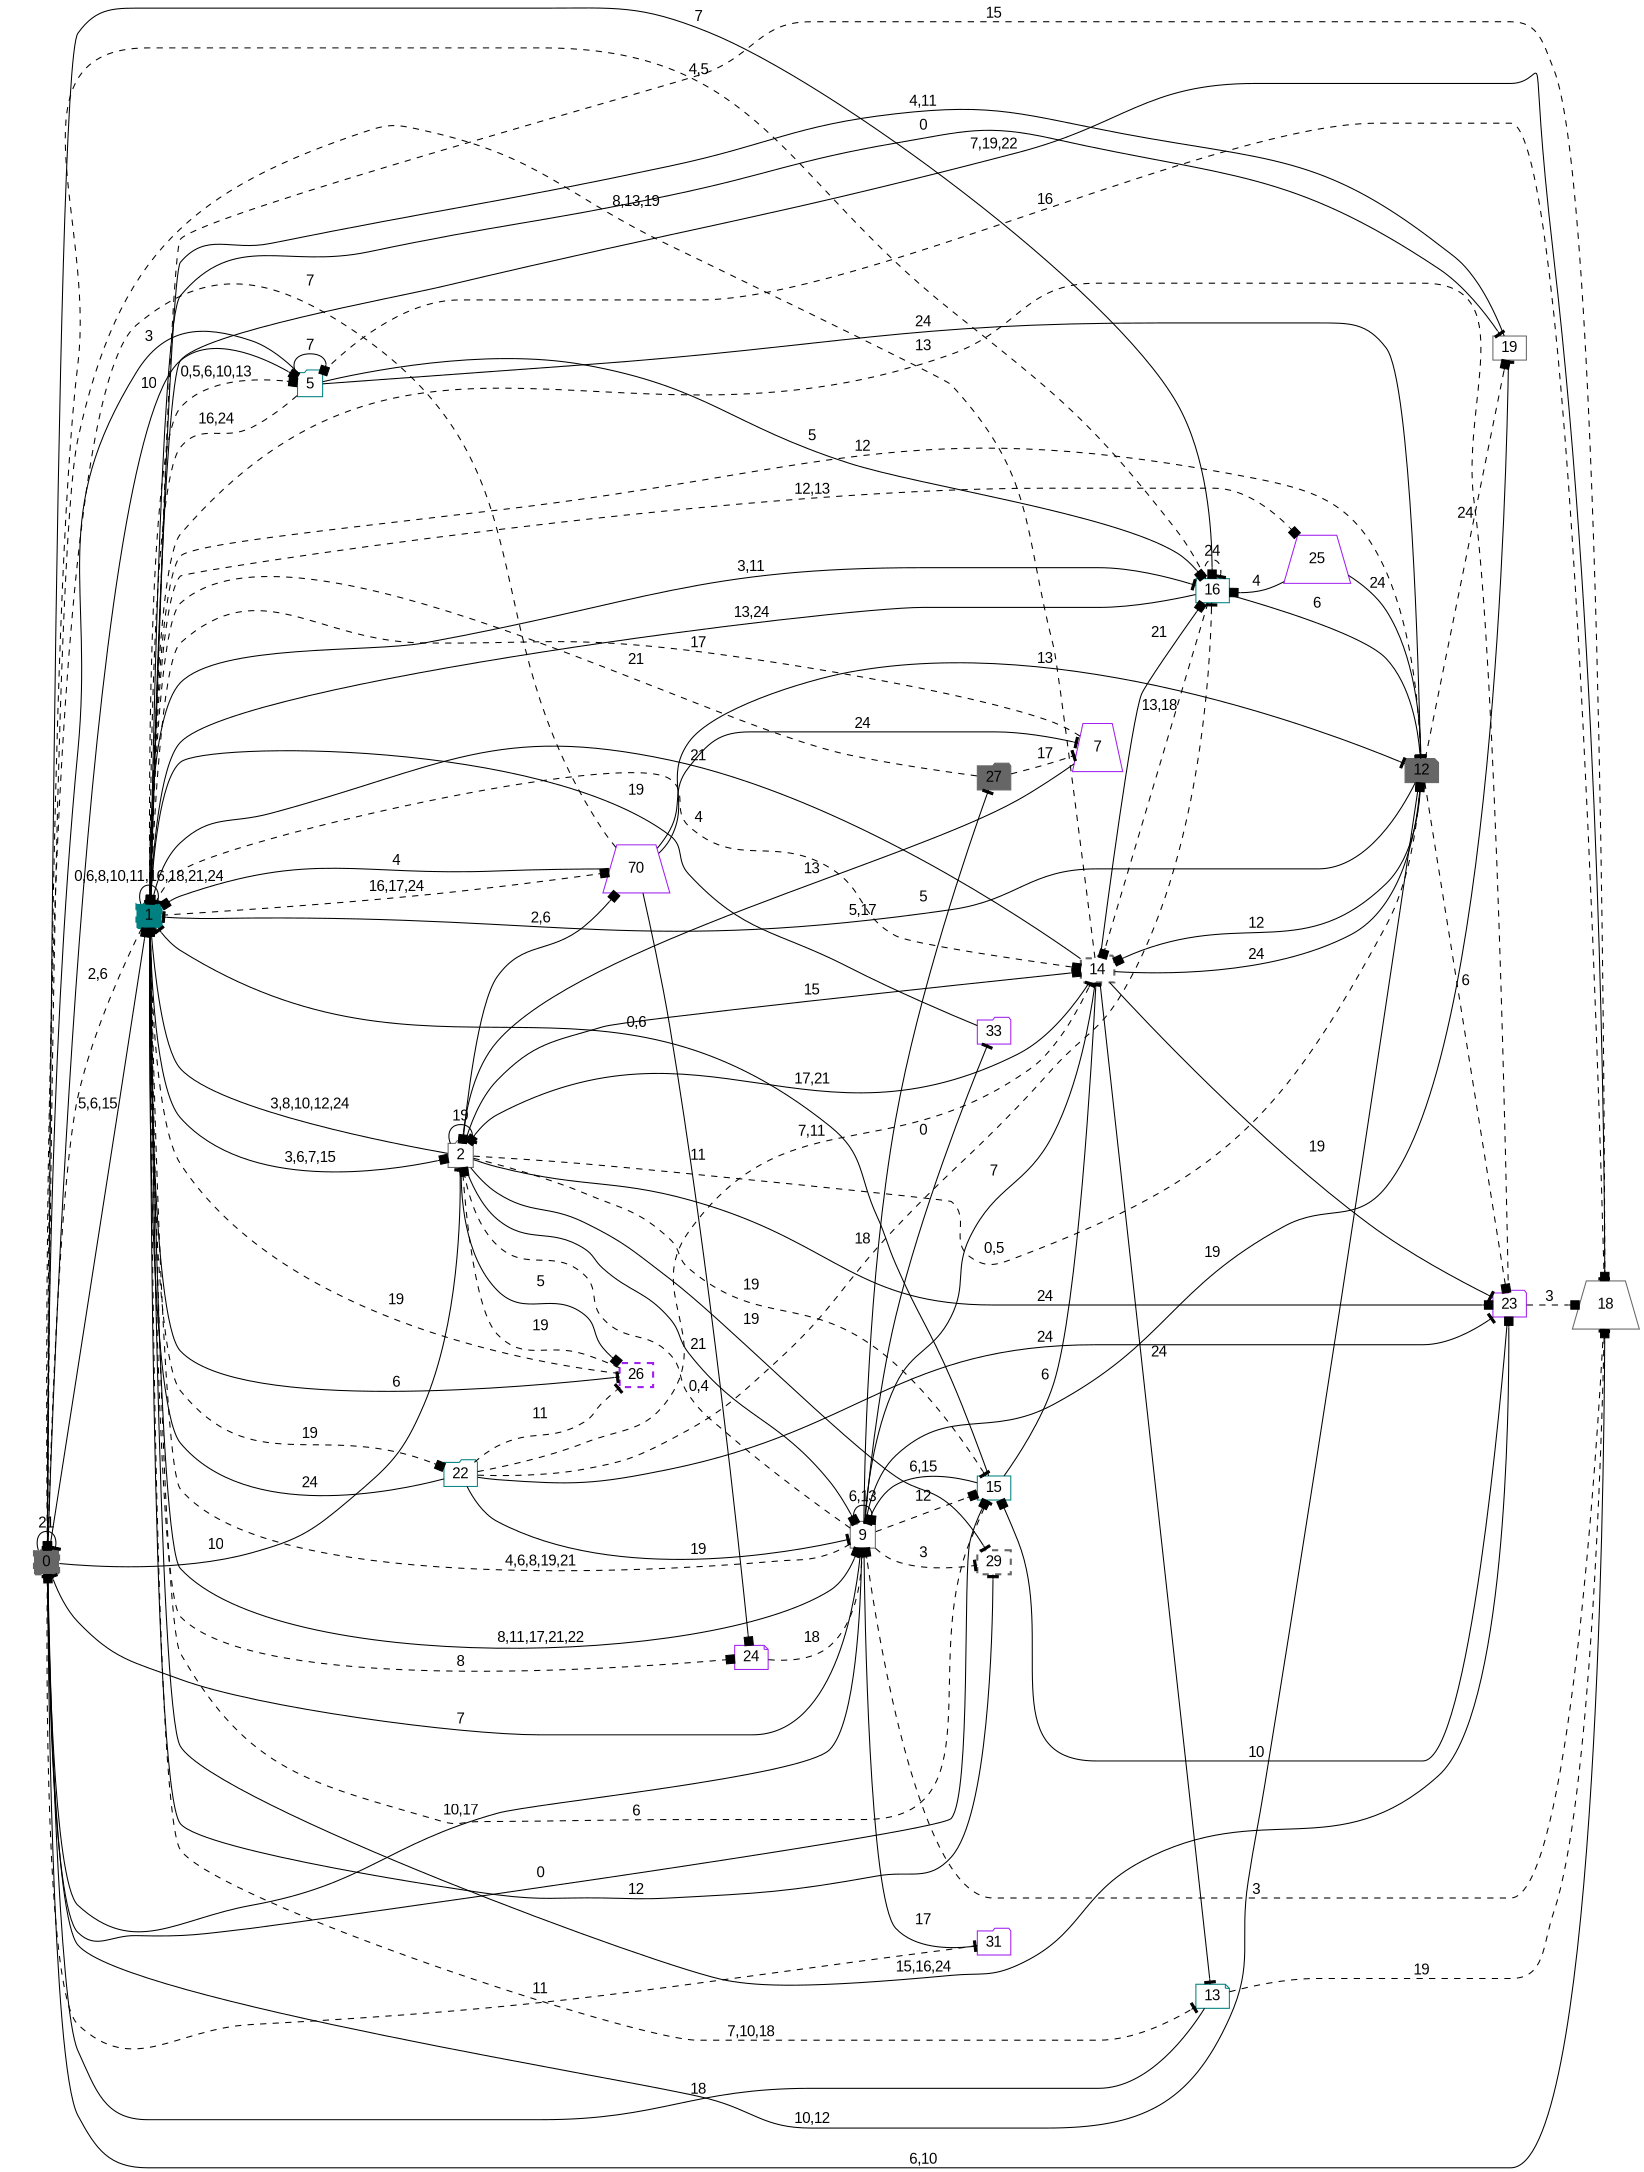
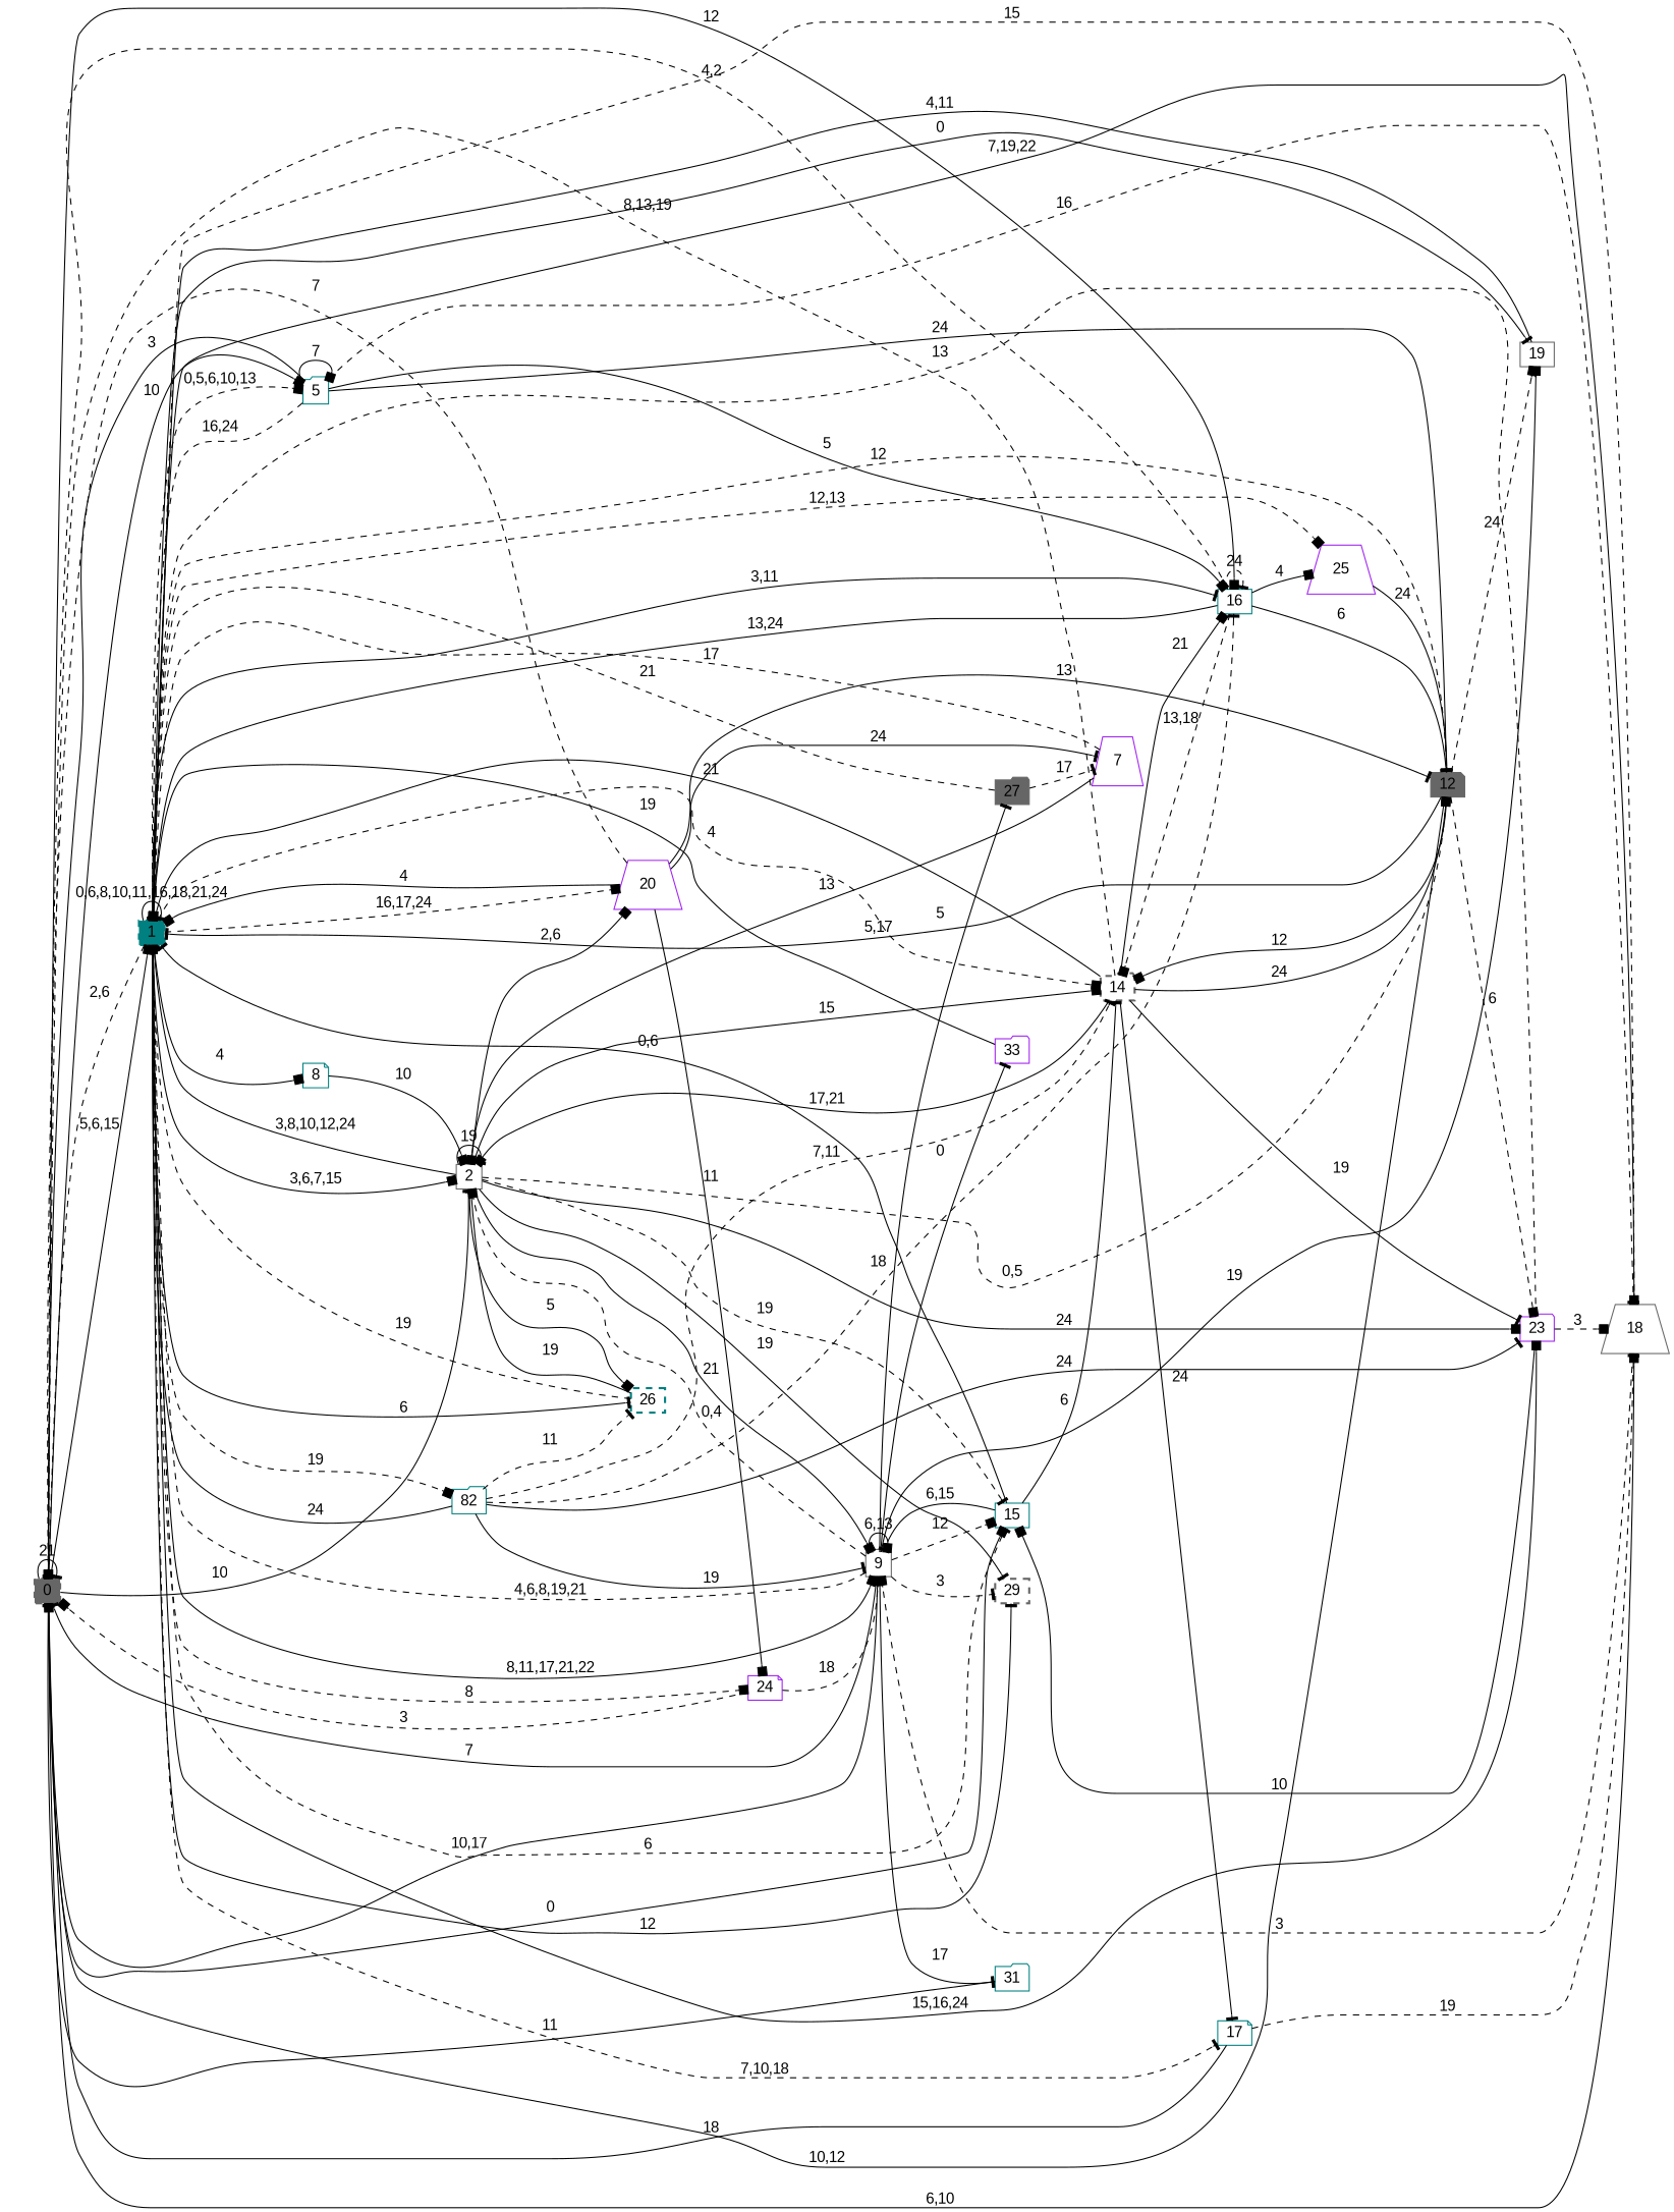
  digraph {
    rankdir=LR
    node [color=gray40 fontname=Arial shape=folder]
    edge [arrowhead=box fontname=Arial style=solid]
    n1 [height=0.1 label=0 shape=box style="filled,bold,dashed" width=0.1]
    n2 [color=teal height=0.1 label=1 shape=box style="filled,bold,dashed" width=0.1]
    n3 [height=0.1 label=2 width=0.1]
    n4 [color=teal height=0.1 label=5 width=0.1]
    n5 [height=0.1 label=9 width=0.1]
    n6 [color=teal height=0.1 label=15 shape=box width=0.1]
    n7 [color=teal height=0.1 label=16 shape=box width=0.1]
    n8 [height=0.1 label=18 shape=trapezium width=0.1]
+   n9 [color=teal height=0.1 label=8 shape=note width=0.1]
    n10 [height=0.1 label=12 shape=note style=filled width=0.1]
    n11 [height=0.1 label=14 style="bold,dashed" width=0.1]
-   n12 [color=teal height=0.1 label=13 shape=note width=0.1]
+   n12 [color=teal height=0.1 label=17 shape=note width=0.1]
    n13 [height=0.1 label=19 shape=box width=0.1]
-   n14 [color=purple height=0.1 label=70 shape=trapezium width=0.1]
-   n15 [color=teal height=0.1 label=22 width=0.1]
+   n14 [color=purple height=0.1 label=20 shape=trapezium width=0.1]
+   n15 [color=teal height=0.1 label=82 width=0.1]
    n16 [color=purple height=0.1 label=23 width=0.1]
    n17 [color=purple height=0.1 label=24 shape=note width=0.1]
    n18 [color=purple height=0.1 label=25 shape=trapezium width=0.1]
-   n19 [color=purple height=0.1 label=26 shape=box style="bold,dashed" width=0.1]
+   n19 [color=teal height=0.1 label=26 shape=box style="bold,dashed" width=0.1]
    n20 [height=0.1 label=29 shape=box style="bold,dashed" width=0.1]
    n21 [height=0.1 label=27 style=filled width=0.1]
-   n22 [color=purple height=0.1 label=31 width=0.1]
+   n22 [color=teal height=0.1 label=31 width=0.1]
    n23 [color=purple height=0.1 label=33 width=0.1]
    n24 [color=purple height=0.1 label=7 shape=trapezium width=0.1]
    n1 -> n1 [arrowhead=tee label=21]
    n1 -> n2 [label="5,6,15"]
    n1 -> n3 [arrowhead=tee label=10]
    n1 -> n4 [label=10]
    n1 -> n5 [label="10,17"]
    n1 -> n6 [label=0]
-   n1 -> n7 [label=7]
+   n1 -> n7 [label=12]
    n1 -> n8 [label="6,10"]
    n2 -> n1 [arrowhead=tee label="2,6" style=dashed]
    n2 -> n2 [arrowhead=tee label="0,6,8,10,11,16,18,21,24"]
    n2 -> n3 [label="3,6,7,15"]
    n2 -> n4 [label="0,5,6,10,13" style=dashed]
    n2 -> n5 [label="8,11,17,21,22"]
    n2 -> n6 [arrowhead=tee label=6 style=dashed]
    n2 -> n7 [arrowhead=tee label="3,11"]
    n2 -> n8 [label=15 style=dashed]
+   n2 -> n9 [label=4]
    n2 -> n10 [arrowhead=tee label=12 style=dashed]
    n2 -> n11 [label=4 style=dashed]
    n2 -> n12 [arrowhead=tee label="7,10,18" style=dashed]
    n2 -> n13 [arrowhead=tee label=0]
    n2 -> n14 [label="16,17,24" style=dashed]
    n2 -> n15 [label=19 style=dashed]
    n2 -> n16 [label="15,16,24"]
    n2 -> n17 [label=8 style=dashed]
    n2 -> n18 [label="12,13" style=dashed]
    n2 -> n19 [arrowhead=tee label=6]
    n2 -> n20 [arrowhead=tee label=12]
    n3 -> n2 [arrowhead=tee label="3,8,10,12,24"]
    n3 -> n3 [arrowhead=tee label=19]
    n3 -> n5 [label=21]
    n3 -> n6 [arrowhead=tee label=19 style=dashed]
    n3 -> n10 [label="0,5" style=dashed]
    n3 -> n11 [label=15]
    n3 -> n14 [label="2,6"]
    n3 -> n16 [label=24]
    n3 -> n19 [label=5]
    n3 -> n20 [arrowhead=tee label=19]
    n4 -> n1 [arrowhead=tee label=3]
    n4 -> n2 [arrowhead=tee label="16,24" style=dashed]
    n4 -> n4 [label=7]
    n4 -> n7 [label=5]
    n4 -> n8 [arrowhead=tee label=16 style=dashed]
    n4 -> n10 [arrowhead=tee label=24]
    n5 -> n1 [arrowhead=tee label=7]
    n5 -> n2 [arrowhead=tee label="4,6,8,19,21" style=dashed]
    n5 -> n3 [label="0,4" style=dashed]
    n5 -> n5 [label="6,13"]
    n5 -> n6 [label=12 style=dashed]
-   n5 -> n11 [arrowhead=tee label=7]
-   n5 -> n13 [arrowhead=tee label=19]
+   n5 -> n13 [label=19]
    n5 -> n20 [arrowhead=tee label=3 style=dashed]
    n5 -> n21 [arrowhead=tee label=5]
    n5 -> n22 [arrowhead=tee label=17]
    n5 -> n23 [arrowhead=tee label=0]
    n6 -> n2 [arrowhead=tee label="0,6"]
-   n6 -> n5 [label="6,15"]
+   n6 -> n5 [arrowhead=tee label="6,15"]
    n6 -> n11 [arrowhead=tee label=6]
-   n7 -> n1 [label="4,5" style=dashed]
+   n7 -> n1 [label="4,2" style=dashed]
    n7 -> n2 [arrowhead=tee label="13,24"]
    n7 -> n7 [arrowhead=tee label=24 style=dashed]
    n7 -> n10 [arrowhead=tee label=6]
    n7 -> n11 [label="13,18" style=dashed]
    n8 -> n2 [arrowhead=tee label="7,19,22"]
    n8 -> n5 [label=3 style=dashed]
+   n9 -> n3 [label=10]
    n10 -> n1 [arrowhead=tee label="10,12"]
    n10 -> n2 [arrowhead=tee label="5,17"]
    n10 -> n11 [label=12]
    n10 -> n13 [label=24 style=dashed]
    n10 -> n16 [label=6 style=dashed]
    n11 -> n1 [arrowhead=tee label="8,13,19" style=dashed]
    n11 -> n2 [arrowhead=tee label=21]
    n11 -> n3 [label="17,21"]
    n11 -> n7 [label=21]
    n11 -> n10 [label=24]
    n11 -> n12 [arrowhead=tee label=24]
    n11 -> n16 [arrowhead=tee label=19]
    n12 -> n1 [label=18]
    n12 -> n8 [arrowhead=tee label=19 style=dashed]
    n13 -> n2 [label="4,11"]
    n14 -> n1 [label=7 style=dashed]
    n14 -> n2 [label=4]
    n14 -> n10 [arrowhead=tee label=13]
    n14 -> n17 [label=11]
    n14 -> n24 [arrowhead=tee label=24]
    n15 -> n2 [arrowhead=tee label=24]
    n15 -> n5 [arrowhead=tee label=19]
    n15 -> n7 [arrowhead=tee label=18 style=dashed]
    n15 -> n11 [arrowhead=tee label="7,11" style=dashed]
    n15 -> n16 [arrowhead=tee label=24]
    n15 -> n19 [arrowhead=tee label=11 style=dashed]
    n16 -> n2 [label=13 style=dashed]
    n16 -> n6 [label=10]
    n16 -> n8 [label=3 style=dashed]
+   n17 -> n1 [label=3 style=dashed]
    n17 -> n5 [label=18 style=dashed]
-   n18 -> n7 [label=4]
+   n7 -> n18 [label=4]
    n18 -> n10 [arrowhead=tee label=24]
    n19 -> n2 [label=19 style=dashed]
-   n19 -> n3 [arrowhead=tee label=19 style=dashed]
+   n19 -> n3 [arrowhead=tee label=19]
    n21 -> n2 [label=21 style=dashed]
    n21 -> n24 [arrowhead=tee label=17 style=dashed]
-   n22 -> n1 [arrowhead=tee label=11 style=dashed]
+   n22 -> n1 [arrowhead=tee label=11]
    n23 -> n2 [arrowhead=tee label=19]
    n24 -> n2 [label=17 style=dashed]
    n24 -> n3 [label=13]
  }
